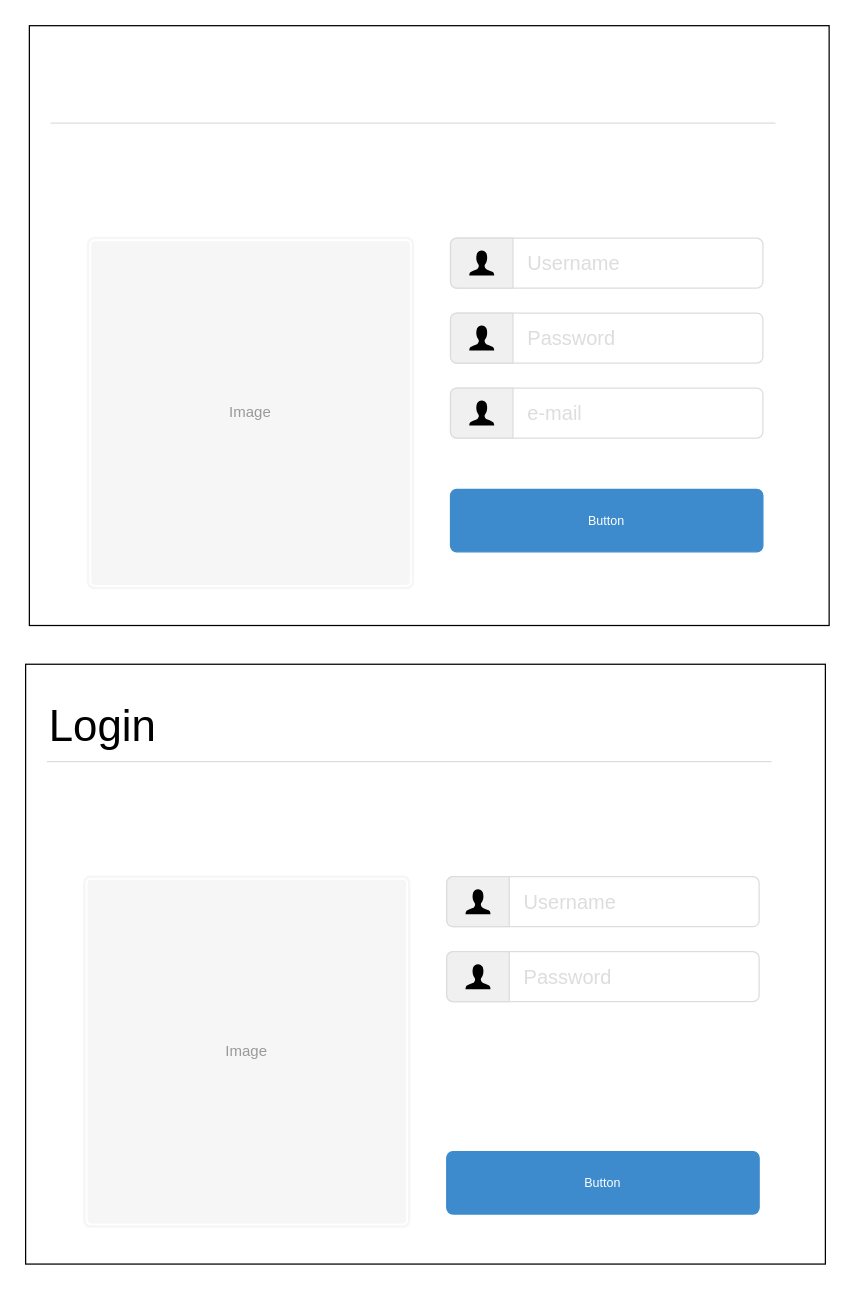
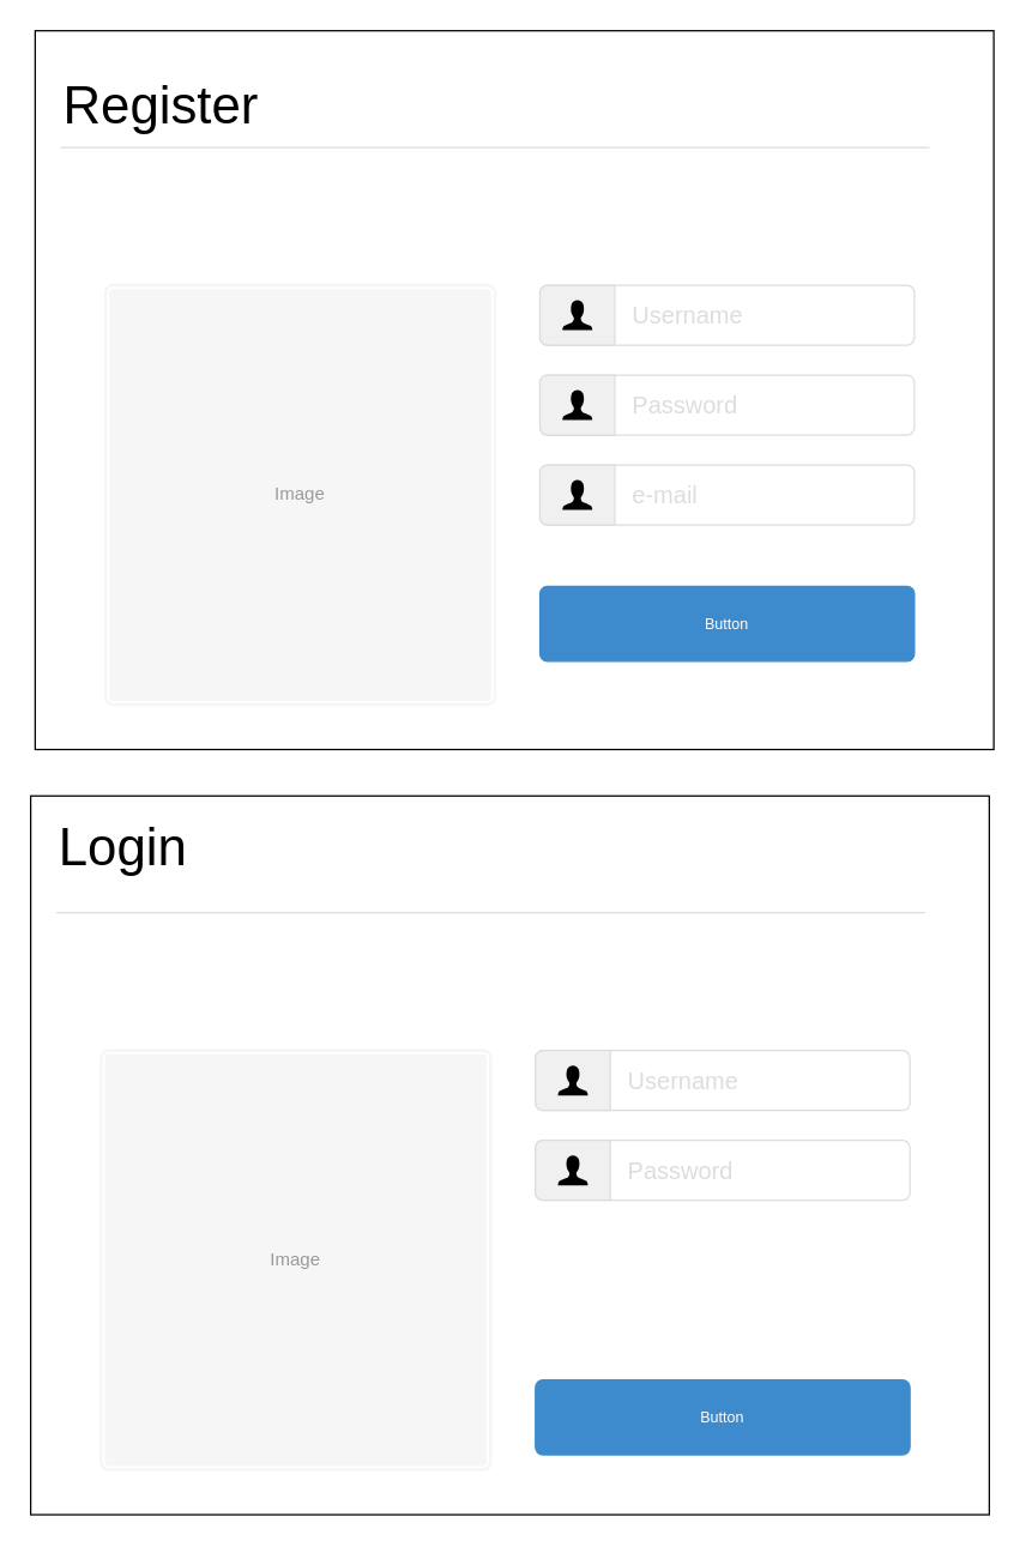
  <mxCell id="0" />
  <mxCell id="1" parent="0" />
  <mxCell id="2" value="" style="rounded=0;whiteSpace=wrap;html=1;" vertex="1" parent="1"><mxGeometry x="23" y="20" width="640" height="480" as="geometry" /></mxCell>
  <mxCell id="3" value="Username" style="html=1;shadow=0;dashed=0;shape=mxgraph.bootstrap.rrect;rSize=5;strokeColor=#dddddd;fillColor=#ffffff;spacingLeft=60;fontSize=16;align=left;fontColor=#dddddd;whiteSpace=wrap;" vertex="1" parent="1"><mxGeometry x="360" y="190" width="250" height="40" as="geometry" /></mxCell>
  <mxCell id="4" value="" style="html=1;shadow=0;dashed=0;shape=mxgraph.bootstrap.leftButton;rSize=5;strokeColor=#dddddd;fillColor=#f0f0f0;whiteSpace=wrap;resizeHeight=1;" vertex="1" parent="3"><mxGeometry width="50" height="40" relative="1" as="geometry" /></mxCell>
  <mxCell id="5" value="" style="html=1;shadow=0;dashed=0;shape=mxgraph.bootstrap.user;rSize=5;strokeColor=none;fillColor=#000000;" vertex="1" parent="4"><mxGeometry x="0.5" y="0.5" width="20" height="20" relative="1" as="geometry"><mxPoint x="-10" y="-10" as="offset" /></mxGeometry></mxCell>
  <mxCell id="6" value="Password" style="html=1;shadow=0;dashed=0;shape=mxgraph.bootstrap.rrect;rSize=5;strokeColor=#dddddd;fillColor=#ffffff;spacingLeft=60;fontSize=16;align=left;fontColor=#dddddd;whiteSpace=wrap;" vertex="1" parent="1"><mxGeometry x="360" y="250" width="250" height="40" as="geometry" /></mxCell>
  <mxCell id="7" value="" style="html=1;shadow=0;dashed=0;shape=mxgraph.bootstrap.leftButton;rSize=5;strokeColor=#dddddd;fillColor=#f0f0f0;whiteSpace=wrap;resizeHeight=1;" vertex="1" parent="6"><mxGeometry width="50" height="40" relative="1" as="geometry" /></mxCell>
  <mxCell id="8" value="" style="html=1;shadow=0;dashed=0;shape=mxgraph.bootstrap.user;rSize=5;strokeColor=none;fillColor=#000000;" vertex="1" parent="7"><mxGeometry x="0.5" y="0.5" width="20" height="20" relative="1" as="geometry"><mxPoint x="-10" y="-10" as="offset" /></mxGeometry></mxCell>
  <mxCell id="9" value="e-mail" style="html=1;shadow=0;dashed=0;shape=mxgraph.bootstrap.rrect;rSize=5;strokeColor=#dddddd;fillColor=#ffffff;spacingLeft=60;fontSize=16;align=left;fontColor=#dddddd;whiteSpace=wrap;" vertex="1" parent="1"><mxGeometry x="360" y="310" width="250" height="40" as="geometry" /></mxCell>
  <mxCell id="10" value="" style="html=1;shadow=0;dashed=0;shape=mxgraph.bootstrap.leftButton;rSize=5;strokeColor=#dddddd;fillColor=#f0f0f0;whiteSpace=wrap;resizeHeight=1;" vertex="1" parent="9"><mxGeometry width="50" height="40" relative="1" as="geometry" /></mxCell>
  <mxCell id="11" value="" style="html=1;shadow=0;dashed=0;shape=mxgraph.bootstrap.user;rSize=5;strokeColor=none;fillColor=#000000;" vertex="1" parent="10"><mxGeometry x="0.5" y="0.5" width="20" height="20" relative="1" as="geometry"><mxPoint x="-10" y="-10" as="offset" /></mxGeometry></mxCell>
  <mxCell id="12" value="Button" style="html=1;shadow=0;dashed=0;shape=mxgraph.bootstrap.rrect;rSize=5;fillColor=#3D8BCD;align=center;strokeColor=#3D8BCD;fontColor=#ffffff;fontSize=10;whiteSpace=wrap;" vertex="1" parent="1"><mxGeometry x="360" y="391" width="250" height="50" as="geometry" /></mxCell>
  <mxCell id="13" value="Image" style="html=1;shadow=0;dashed=0;shape=mxgraph.bootstrap.image;align=center;rSize=5;strokeColor=#f6f6f6;fillColor=#f6f6f6;fontColor=#999999;strokeWidth=2;whiteSpace=wrap;" vertex="1" parent="1"><mxGeometry x="70" y="190" width="260" height="280" as="geometry" /></mxCell>
+ <mxCell id="14" value="Register" style="html=1;shadow=0;dashed=0;shape=mxgraph.bootstrap.anchor;fontSize=35;align=left;whiteSpace=wrap;" vertex="1" parent="1"><mxGeometry x="40" y="44" width="360" height="50" as="geometry" /></mxCell>
  <mxCell id="15" value="" style="shape=line;strokeColor=#dddddd;" vertex="1" parent="1"><mxGeometry x="40" y="94" width="580" height="8" as="geometry" /></mxCell>
  <mxCell id="16" value="" style="rounded=0;whiteSpace=wrap;html=1;" vertex="1" parent="1"><mxGeometry x="20" y="531" width="640" height="480" as="geometry" /></mxCell>
  <mxCell id="17" value="Username" style="html=1;shadow=0;dashed=0;shape=mxgraph.bootstrap.rrect;rSize=5;strokeColor=#dddddd;fillColor=#ffffff;spacingLeft=60;fontSize=16;align=left;fontColor=#dddddd;whiteSpace=wrap;" vertex="1" parent="1"><mxGeometry x="357" y="701" width="250" height="40" as="geometry" /></mxCell>
  <mxCell id="18" value="" style="html=1;shadow=0;dashed=0;shape=mxgraph.bootstrap.leftButton;rSize=5;strokeColor=#dddddd;fillColor=#f0f0f0;whiteSpace=wrap;resizeHeight=1;" vertex="1" parent="17"><mxGeometry width="50" height="40" relative="1" as="geometry" /></mxCell>
  <mxCell id="19" value="" style="html=1;shadow=0;dashed=0;shape=mxgraph.bootstrap.user;rSize=5;strokeColor=none;fillColor=#000000;" vertex="1" parent="18"><mxGeometry x="0.5" y="0.5" width="20" height="20" relative="1" as="geometry"><mxPoint x="-10" y="-10" as="offset" /></mxGeometry></mxCell>
  <mxCell id="20" value="Password" style="html=1;shadow=0;dashed=0;shape=mxgraph.bootstrap.rrect;rSize=5;strokeColor=#dddddd;fillColor=#ffffff;spacingLeft=60;fontSize=16;align=left;fontColor=#dddddd;whiteSpace=wrap;" vertex="1" parent="1"><mxGeometry x="357" y="761" width="250" height="40" as="geometry" /></mxCell>
  <mxCell id="21" value="" style="html=1;shadow=0;dashed=0;shape=mxgraph.bootstrap.leftButton;rSize=5;strokeColor=#dddddd;fillColor=#f0f0f0;whiteSpace=wrap;resizeHeight=1;" vertex="1" parent="20"><mxGeometry width="50" height="40" relative="1" as="geometry" /></mxCell>
  <mxCell id="22" value="" style="html=1;shadow=0;dashed=0;shape=mxgraph.bootstrap.user;rSize=5;strokeColor=none;fillColor=#000000;" vertex="1" parent="21"><mxGeometry x="0.5" y="0.5" width="20" height="20" relative="1" as="geometry"><mxPoint x="-10" y="-10" as="offset" /></mxGeometry></mxCell>
  <mxCell id="23" value="Button" style="html=1;shadow=0;dashed=0;shape=mxgraph.bootstrap.rrect;rSize=5;fillColor=#3D8BCD;align=center;strokeColor=#3D8BCD;fontColor=#ffffff;fontSize=10;whiteSpace=wrap;" vertex="1" parent="1"><mxGeometry x="357" y="921" width="250" height="50" as="geometry" /></mxCell>
  <mxCell id="24" value="Image" style="html=1;shadow=0;dashed=0;shape=mxgraph.bootstrap.image;align=center;rSize=5;strokeColor=#f6f6f6;fillColor=#f6f6f6;fontColor=#999999;strokeWidth=2;whiteSpace=wrap;" vertex="1" parent="1"><mxGeometry x="67" y="701" width="260" height="280" as="geometry" /></mxCell>
- <mxCell id="25" value="Login" style="html=1;shadow=0;dashed=0;shape=mxgraph.bootstrap.anchor;fontSize=35;align=left;whiteSpace=wrap;" vertex="1" parent="1"><mxGeometry x="37" y="555" width="360" height="50" as="geometry" /></mxCell>
+ <mxCell id="25" value="Login" style="html=1;shadow=0;dashed=0;shape=mxgraph.bootstrap.anchor;fontSize=35;align=left;whiteSpace=wrap;" vertex="1" parent="1"><mxGeometry x="37" y="540" width="360" height="50" as="geometry" /></mxCell>
  <mxCell id="26" value="" style="shape=line;strokeColor=#dddddd;" vertex="1" parent="1"><mxGeometry x="37" y="605" width="580" height="8" as="geometry" /></mxCell>
